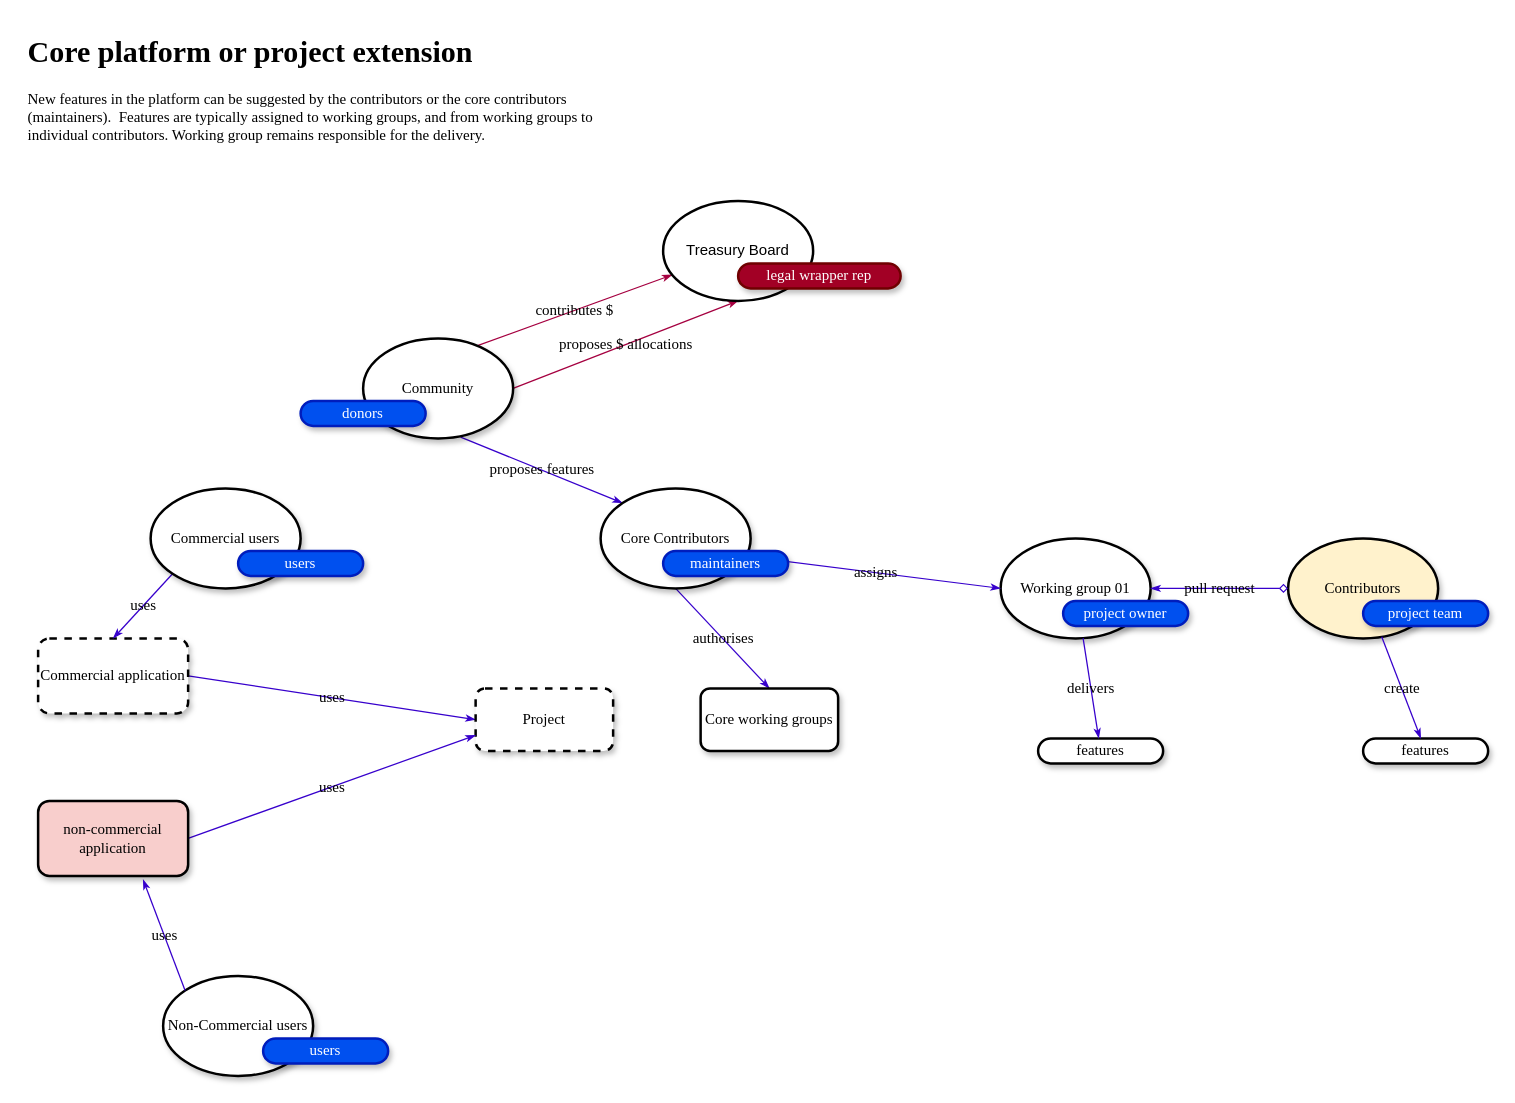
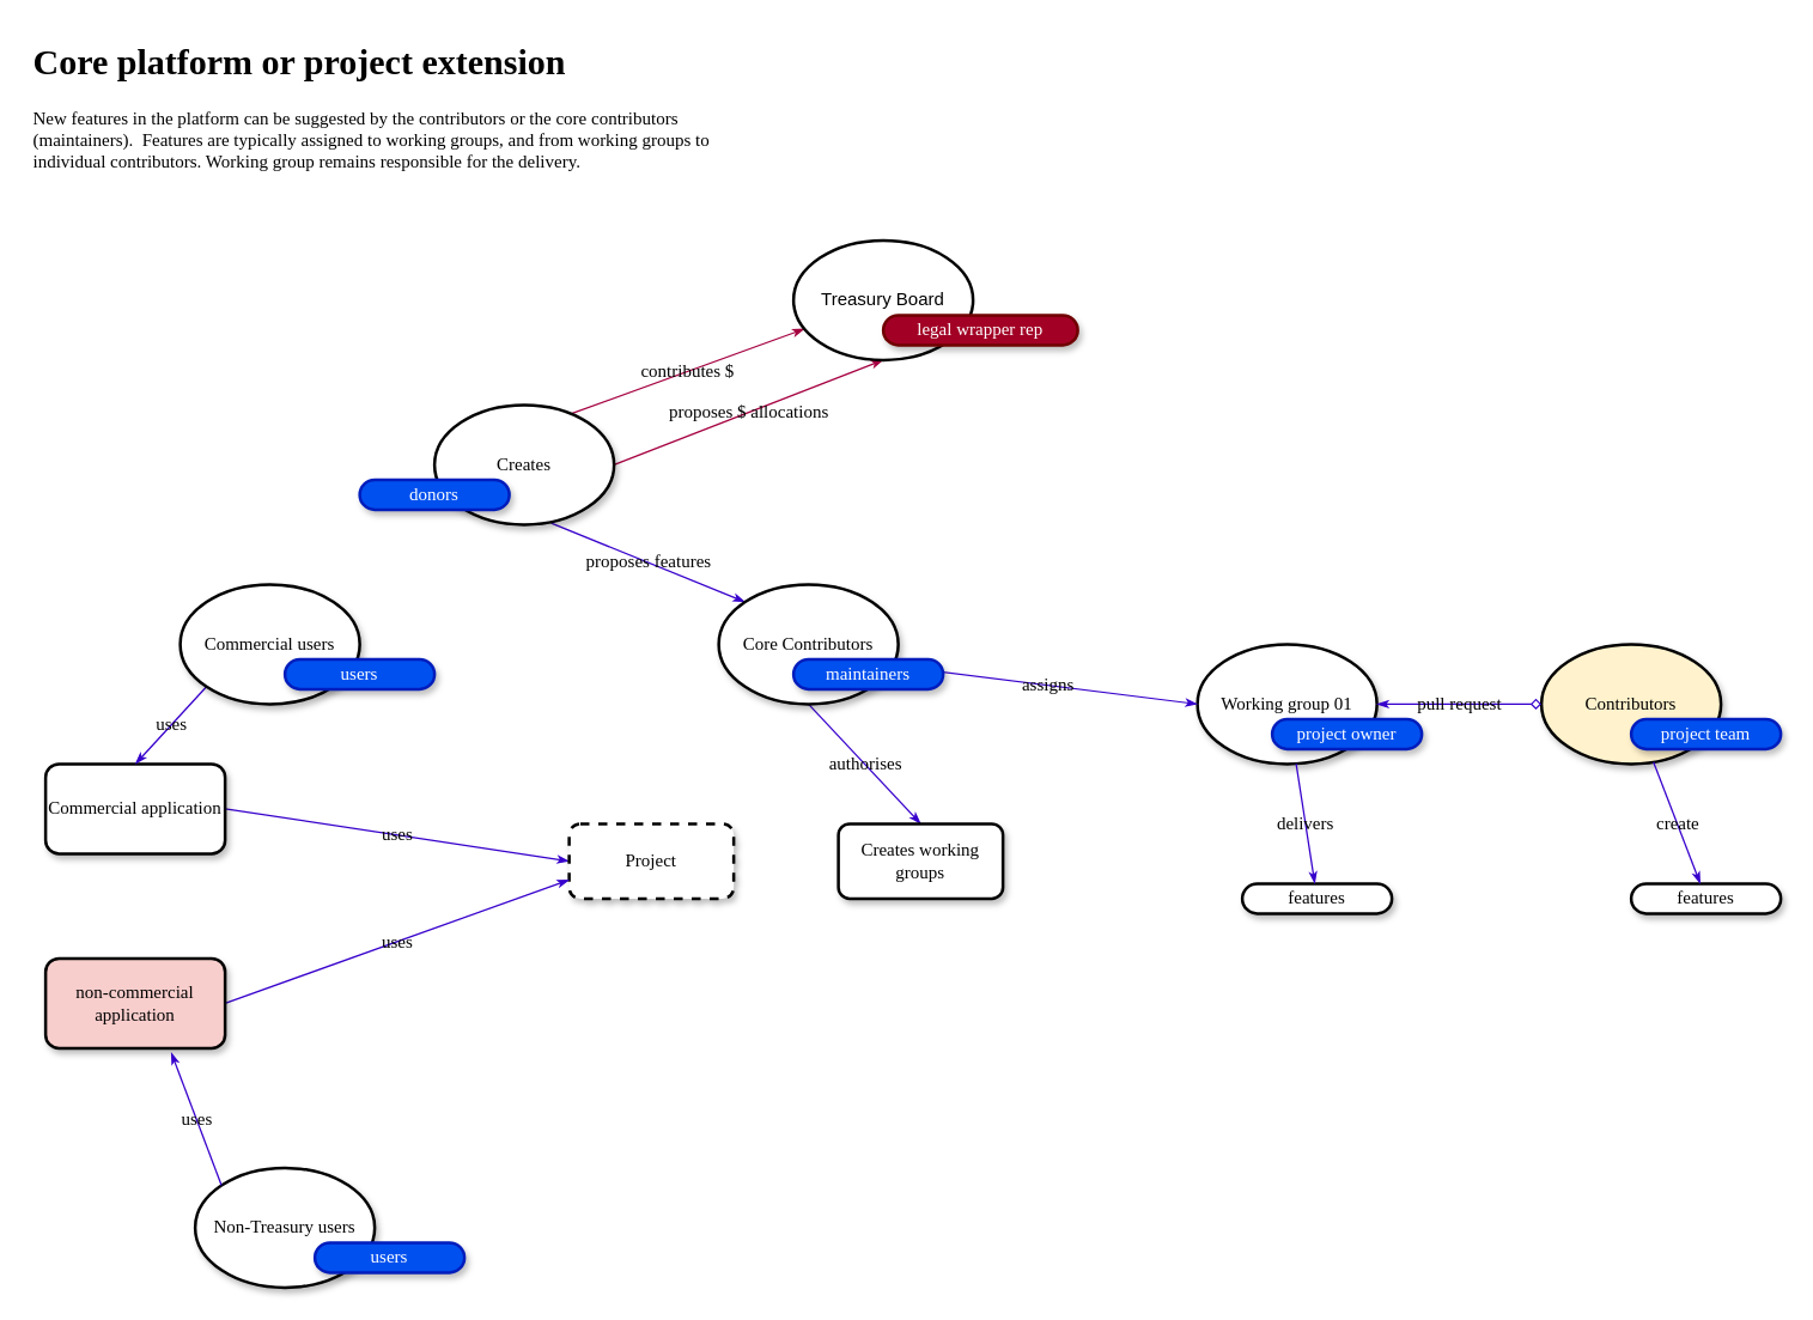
  <mxCell id="0" />
  <mxCell id="1" parent="0" />
  <mxCell id="2" value="proposes features" style="edgeStyle=none;shape=connector;rounded=1;orthogonalLoop=1;jettySize=auto;html=1;exitX=0.65;exitY=0.988;exitDx=0;exitDy=0;entryX=0;entryY=0;entryDx=0;entryDy=0;strokeColor=#3700CC;strokeWidth=1;align=center;verticalAlign=middle;fontFamily=Verdana;fontSize=12;fontColor=default;labelBackgroundColor=none;startArrow=none;startFill=0;startSize=5;endArrow=classicThin;endFill=1;endSize=5;exitPerimeter=0;fillColor=#6a00ff;" edge="1" parent="1" source="5" target="9"><mxGeometry relative="1" as="geometry" /></mxCell>
  <mxCell id="3" value="contributes $" style="edgeStyle=none;shape=connector;rounded=1;orthogonalLoop=1;jettySize=auto;html=1;exitX=0.758;exitY=0.075;exitDx=0;exitDy=0;strokeColor=#A50040;strokeWidth=1;align=center;verticalAlign=middle;fontFamily=Verdana;fontSize=12;fontColor=default;labelBackgroundColor=none;startArrow=none;startFill=0;startSize=5;endArrow=classicThin;endFill=1;endSize=5;exitPerimeter=0;fillColor=#d80073;" edge="1" parent="1" source="5" target="23"><mxGeometry relative="1" as="geometry" /></mxCell>
  <mxCell id="4" value="proposes $ allocations" style="edgeStyle=none;shape=connector;rounded=1;orthogonalLoop=1;jettySize=auto;html=1;exitX=1;exitY=0.5;exitDx=0;exitDy=0;entryX=0.5;entryY=1;entryDx=0;entryDy=0;strokeColor=#A50040;strokeWidth=1;align=center;verticalAlign=middle;fontFamily=Verdana;fontSize=12;fontColor=default;labelBackgroundColor=none;startArrow=none;startFill=0;startSize=5;endArrow=classicThin;endFill=1;endSize=5;fillColor=#d80073;" edge="1" parent="1" source="5" target="23"><mxGeometry relative="1" as="geometry" /></mxCell>
- <mxCell id="5" value="Community" style="ellipse;whiteSpace=wrap;html=1;rounded=1;shadow=1;comic=0;labelBackgroundColor=none;strokeWidth=2;fontFamily=Verdana;fontSize=12;align=center;" parent="1" vertex="1"><mxGeometry x="290" y="270" width="120" height="80" as="geometry" /></mxCell>
+ <mxCell id="5" value="Creates" style="ellipse;whiteSpace=wrap;html=1;rounded=1;shadow=1;comic=0;labelBackgroundColor=none;strokeWidth=2;fontFamily=Verdana;fontSize=12;align=center;" parent="1" vertex="1"><mxGeometry x="290" y="270" width="120" height="80" as="geometry" /></mxCell>
  <mxCell id="6" value="&lt;span&gt;Working group 01&lt;/span&gt;" style="ellipse;whiteSpace=wrap;html=1;rounded=1;shadow=1;comic=0;labelBackgroundColor=none;strokeWidth=2;fontFamily=Verdana;fontSize=12;align=center;" parent="1" vertex="1"><mxGeometry x="800" y="430" width="120" height="80" as="geometry" /></mxCell>
  <mxCell id="7" value="&lt;span&gt;Contributors&lt;/span&gt;" style="ellipse;whiteSpace=wrap;html=1;rounded=1;shadow=1;comic=0;labelBackgroundColor=none;strokeWidth=2;fontFamily=Verdana;fontSize=12;align=center;fillColor=#fff2cc;" parent="1" vertex="1"><mxGeometry x="1030" y="430" width="120" height="80" as="geometry" /></mxCell>
  <mxCell id="8" value="authorises" style="edgeStyle=none;shape=connector;rounded=1;orthogonalLoop=1;jettySize=auto;html=1;exitX=0.5;exitY=1;exitDx=0;exitDy=0;entryX=0.5;entryY=0;entryDx=0;entryDy=0;strokeColor=#3700CC;strokeWidth=1;align=center;verticalAlign=middle;fontFamily=Verdana;fontSize=12;fontColor=default;labelBackgroundColor=none;startArrow=none;startFill=0;startSize=5;endArrow=classicThin;endFill=1;endSize=5;fillColor=#6a00ff;" edge="1" parent="1" source="9" target="25"><mxGeometry relative="1" as="geometry" /></mxCell>
  <mxCell id="9" value="Core Contributors" style="ellipse;whiteSpace=wrap;html=1;rounded=1;shadow=1;comic=0;labelBackgroundColor=none;strokeWidth=2;fontFamily=Verdana;fontSize=12;align=center;" parent="1" vertex="1"><mxGeometry x="480" y="390" width="120" height="80" as="geometry" /></mxCell>
  <mxCell id="10" value="features" style="whiteSpace=wrap;html=1;rounded=1;shadow=1;comic=0;labelBackgroundColor=none;strokeWidth=2;fontFamily=Verdana;fontSize=12;align=center;arcSize=50;" parent="1" vertex="1"><mxGeometry x="1090" y="590" width="100" height="20" as="geometry" /></mxCell>
  <mxCell id="11" value="uses" style="edgeStyle=none;shape=connector;rounded=1;orthogonalLoop=1;jettySize=auto;html=1;exitX=1;exitY=0.5;exitDx=0;exitDy=0;entryX=0;entryY=0.5;entryDx=0;entryDy=0;strokeColor=#3700CC;strokeWidth=1;align=center;verticalAlign=middle;fontFamily=Verdana;fontSize=12;fontColor=default;labelBackgroundColor=none;startArrow=none;startFill=0;startSize=5;endArrow=classicThin;endFill=1;endSize=5;fillColor=#6a00ff;" edge="1" parent="1" source="12" target="13"><mxGeometry relative="1" as="geometry" /></mxCell>
- <mxCell id="12" value="&lt;span&gt;Commercial application&lt;/span&gt;" style="rounded=1;whiteSpace=wrap;html=1;shadow=1;comic=0;labelBackgroundColor=none;strokeWidth=2;fontFamily=Verdana;fontSize=12;align=center;dashed=1;" parent="1" vertex="1"><mxGeometry x="30" y="510" width="120" height="60" as="geometry" /></mxCell>
+ <mxCell id="12" value="&lt;span&gt;Commercial application&lt;/span&gt;" style="rounded=1;whiteSpace=wrap;html=1;shadow=1;comic=0;labelBackgroundColor=none;strokeWidth=2;fontFamily=Verdana;fontSize=12;align=center;" parent="1" vertex="1"><mxGeometry x="30" y="510" width="120" height="60" as="geometry" /></mxCell>
  <mxCell id="13" value="Project" style="rounded=1;whiteSpace=wrap;html=1;shadow=1;comic=0;labelBackgroundColor=none;strokeWidth=2;fontFamily=Verdana;fontSize=12;align=center;dashed=1;" parent="1" vertex="1"><mxGeometry x="380" y="550" width="110" height="50" as="geometry" /></mxCell>
  <mxCell id="14" value="pull request" style="edgeStyle=none;rounded=1;html=1;labelBackgroundColor=none;startArrow=classicThin;startFill=1;startSize=5;endArrow=diamond;endFill=0;endSize=5;jettySize=auto;orthogonalLoop=1;strokeColor=#3700CC;strokeWidth=1;fontFamily=Verdana;fontSize=12;fillColor=#6a00ff;" parent="1" source="6" target="7" edge="1"><mxGeometry relative="1" as="geometry" /></mxCell>
  <mxCell id="15" value="create" style="edgeStyle=none;rounded=1;html=1;labelBackgroundColor=none;startArrow=none;startFill=0;startSize=5;endArrow=classicThin;endFill=1;endSize=5;jettySize=auto;orthogonalLoop=1;strokeColor=#3700CC;strokeWidth=1;fontFamily=Verdana;fontSize=12;fillColor=#6a00ff;" parent="1" source="7" target="10" edge="1"><mxGeometry relative="1" as="geometry" /></mxCell>
  <mxCell id="16" value="uses" style="edgeStyle=none;shape=connector;rounded=1;orthogonalLoop=1;jettySize=auto;html=1;exitX=1;exitY=0.5;exitDx=0;exitDy=0;entryX=0;entryY=0.75;entryDx=0;entryDy=0;strokeColor=#3700CC;strokeWidth=1;align=center;verticalAlign=middle;fontFamily=Verdana;fontSize=12;fontColor=default;labelBackgroundColor=none;startArrow=none;startFill=0;startSize=5;endArrow=classicThin;endFill=1;endSize=5;fillColor=#6a00ff;" edge="1" parent="1" source="17" target="13"><mxGeometry relative="1" as="geometry" /></mxCell>
  <mxCell id="17" value="non-commercial application" style="rounded=1;whiteSpace=wrap;html=1;shadow=1;comic=0;labelBackgroundColor=none;strokeWidth=2;fontFamily=Verdana;fontSize=12;align=center;fillColor=#f8cecc;" parent="1" vertex="1"><mxGeometry x="30" y="640" width="120" height="60" as="geometry" /></mxCell>
- <mxCell id="18" value="&lt;span&gt;Non-Commercial users&lt;/span&gt;" style="ellipse;whiteSpace=wrap;html=1;rounded=1;shadow=1;comic=0;labelBackgroundColor=none;strokeWidth=2;fontFamily=Verdana;fontSize=12;align=center;" parent="1" vertex="1"><mxGeometry x="130" y="780" width="120" height="80" as="geometry" /></mxCell>
+ <mxCell id="18" value="&lt;span&gt;Non-Treasury users&lt;/span&gt;" style="ellipse;whiteSpace=wrap;html=1;rounded=1;shadow=1;comic=0;labelBackgroundColor=none;strokeWidth=2;fontFamily=Verdana;fontSize=12;align=center;" parent="1" vertex="1"><mxGeometry x="130" y="780" width="120" height="80" as="geometry" /></mxCell>
  <mxCell id="19" value="features" style="whiteSpace=wrap;html=1;rounded=1;shadow=1;comic=0;labelBackgroundColor=none;strokeWidth=2;fontFamily=Verdana;fontSize=12;align=center;arcSize=50;" parent="1" vertex="1"><mxGeometry x="830" y="590" width="100" height="20" as="geometry" /></mxCell>
  <mxCell id="20" value="uses" style="edgeStyle=none;shape=connector;rounded=1;orthogonalLoop=1;jettySize=auto;html=1;exitX=0;exitY=1;exitDx=0;exitDy=0;entryX=0.5;entryY=0;entryDx=0;entryDy=0;strokeColor=#3700CC;strokeWidth=1;align=center;verticalAlign=middle;fontFamily=Verdana;fontSize=12;fontColor=default;labelBackgroundColor=none;startArrow=none;startFill=0;startSize=5;endArrow=classicThin;endFill=1;endSize=5;fillColor=#6a00ff;" edge="1" parent="1" source="21" target="12"><mxGeometry relative="1" as="geometry" /></mxCell>
  <mxCell id="21" value="&lt;span&gt;Commercial users&lt;/span&gt;" style="ellipse;whiteSpace=wrap;html=1;rounded=1;shadow=1;comic=0;labelBackgroundColor=none;strokeWidth=2;fontFamily=Verdana;fontSize=12;align=center;" parent="1" vertex="1"><mxGeometry x="120" y="390" width="120" height="80" as="geometry" /></mxCell>
  <mxCell id="22" value="delivers" style="edgeStyle=none;rounded=1;html=1;labelBackgroundColor=none;startArrow=none;startFill=0;startSize=5;endArrow=classicThin;endFill=1;endSize=5;jettySize=auto;orthogonalLoop=1;strokeColor=#3700CC;strokeWidth=1;fontFamily=Verdana;fontSize=12;fillColor=#6a00ff;" parent="1" source="6" target="19" edge="1"><mxGeometry relative="1" as="geometry" /></mxCell>
  <mxCell id="23" value="Treasury Board" style="ellipse;whiteSpace=wrap;html=1;strokeWidth=2;" vertex="1" parent="1"><mxGeometry x="530" y="160" width="120" height="80" as="geometry" /></mxCell>
  <mxCell id="24" value="assigns" style="edgeStyle=none;shape=connector;rounded=1;orthogonalLoop=1;jettySize=auto;html=1;exitX=1.008;exitY=0.688;exitDx=0;exitDy=0;entryX=0;entryY=0.5;entryDx=0;entryDy=0;strokeColor=#3700CC;strokeWidth=1;align=center;verticalAlign=middle;fontFamily=Verdana;fontSize=12;fontColor=default;labelBackgroundColor=none;startArrow=none;startFill=0;startSize=5;endArrow=classicThin;endFill=1;endSize=5;exitPerimeter=0;fillColor=#6a00ff;" edge="1" parent="1" source="9" target="6"><mxGeometry relative="1" as="geometry" /></mxCell>
- <mxCell id="25" value="Core working groups" style="rounded=1;whiteSpace=wrap;html=1;shadow=1;comic=0;labelBackgroundColor=none;strokeWidth=2;fontFamily=Verdana;fontSize=12;align=center;" vertex="1" parent="1"><mxGeometry x="560" y="550" width="110" height="50" as="geometry" /></mxCell>
+ <mxCell id="25" value="Creates working groups" style="rounded=1;whiteSpace=wrap;html=1;shadow=1;comic=0;labelBackgroundColor=none;strokeWidth=2;fontFamily=Verdana;fontSize=12;align=center;" vertex="1" parent="1"><mxGeometry x="560" y="550" width="110" height="50" as="geometry" /></mxCell>
  <mxCell id="26" value="uses" style="edgeStyle=none;shape=connector;rounded=1;orthogonalLoop=1;jettySize=auto;html=1;exitX=0;exitY=0;exitDx=0;exitDy=0;entryX=0.7;entryY=1.05;entryDx=0;entryDy=0;entryPerimeter=0;strokeColor=#3700CC;strokeWidth=1;align=center;verticalAlign=middle;fontFamily=Verdana;fontSize=12;fontColor=default;labelBackgroundColor=none;startArrow=none;startFill=0;startSize=5;endArrow=classicThin;endFill=1;endSize=5;fillColor=#6a00ff;" edge="1" parent="1" source="18" target="17"><mxGeometry relative="1" as="geometry" /></mxCell>
  <mxCell id="27" value="&lt;h1 style=&quot;margin-top: 0px;&quot;&gt;Core platform or project extension&lt;/h1&gt;&lt;p&gt;New features in the platform can be suggested by the contributors or the core contributors (maintainers).&amp;nbsp; Features are typically assigned to working groups, and from working groups to individual contributors. Working group remains responsible for the delivery.&lt;/p&gt;" style="text;html=1;whiteSpace=wrap;overflow=hidden;rounded=0;fontFamily=Verdana;fontSize=12;fontColor=default;labelBackgroundColor=none;" vertex="1" parent="1"><mxGeometry x="20" y="20" width="500" height="120" as="geometry" /></mxCell>
  <mxCell id="28" value="project owner" style="whiteSpace=wrap;html=1;rounded=1;shadow=1;comic=0;labelBackgroundColor=none;strokeWidth=2;fontFamily=Verdana;fontSize=12;align=center;arcSize=50;fillColor=#0050ef;strokeColor=#001DBC;fontColor=#ffffff;" vertex="1" parent="1"><mxGeometry x="850" y="480" width="100" height="20" as="geometry" /></mxCell>
  <mxCell id="29" value="project team" style="whiteSpace=wrap;html=1;rounded=1;shadow=1;comic=0;labelBackgroundColor=none;strokeWidth=2;fontFamily=Verdana;fontSize=12;align=center;arcSize=50;fillColor=#0050ef;strokeColor=#001DBC;fontColor=#ffffff;" vertex="1" parent="1"><mxGeometry x="1090" y="480" width="100" height="20" as="geometry" /></mxCell>
  <mxCell id="30" value="legal wrapper rep" style="whiteSpace=wrap;html=1;rounded=1;shadow=1;comic=0;labelBackgroundColor=none;strokeWidth=2;fontFamily=Verdana;fontSize=12;align=center;arcSize=50;fillColor=#a20025;strokeColor=#6F0000;fontColor=#ffffff;" vertex="1" parent="1"><mxGeometry x="590" y="210" width="130" height="20" as="geometry" /></mxCell>
  <mxCell id="31" value="maintainers" style="whiteSpace=wrap;html=1;rounded=1;shadow=1;comic=0;labelBackgroundColor=none;strokeWidth=2;fontFamily=Verdana;fontSize=12;align=center;arcSize=50;fillColor=#0050ef;strokeColor=#001DBC;fontColor=#ffffff;" vertex="1" parent="1"><mxGeometry x="530" y="440" width="100" height="20" as="geometry" /></mxCell>
  <mxCell id="32" value="donors" style="whiteSpace=wrap;html=1;rounded=1;shadow=1;comic=0;labelBackgroundColor=none;strokeWidth=2;fontFamily=Verdana;fontSize=12;align=center;arcSize=50;fillColor=#0050ef;strokeColor=#001DBC;fontColor=#ffffff;" vertex="1" parent="1"><mxGeometry x="240" y="320" width="100" height="20" as="geometry" /></mxCell>
  <mxCell id="33" value="users" style="whiteSpace=wrap;html=1;rounded=1;shadow=1;comic=0;labelBackgroundColor=none;strokeWidth=2;fontFamily=Verdana;fontSize=12;align=center;arcSize=50;fillColor=#0050ef;strokeColor=#001DBC;fontColor=#ffffff;" vertex="1" parent="1"><mxGeometry x="190" y="440" width="100" height="20" as="geometry" /></mxCell>
  <mxCell id="34" value="users" style="whiteSpace=wrap;html=1;rounded=1;shadow=1;comic=0;labelBackgroundColor=none;strokeWidth=2;fontFamily=Verdana;fontSize=12;align=center;arcSize=50;fillColor=#0050ef;strokeColor=#001DBC;fontColor=#ffffff;" vertex="1" parent="1"><mxGeometry x="210" y="830" width="100" height="20" as="geometry" /></mxCell>
